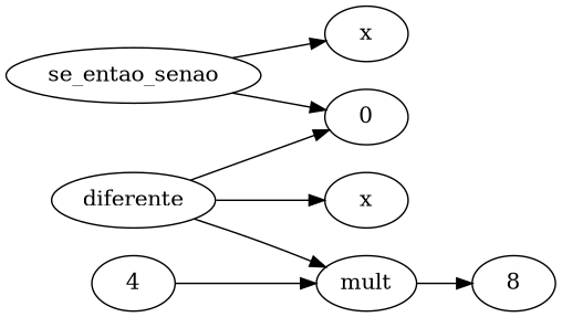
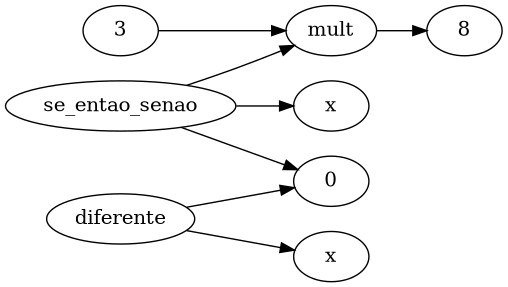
  digraph {
    rankdir=LR
    n1 [label=se_entao_senao]
    n2 [label=mult]
    n3 [label=x]
    n4 [label=0]
    n5 [label=diferente]
    n6 [label=x]
    n7 [label=8]
-   n8 [label=4]
-   n5 -> n2
+   n8 [label=3]
+   n1 -> n2
    n1 -> n3
    n1 -> n4
    n2 -> n7
    n5 -> n4
    n5 -> n6
    n8 -> n2
  }
